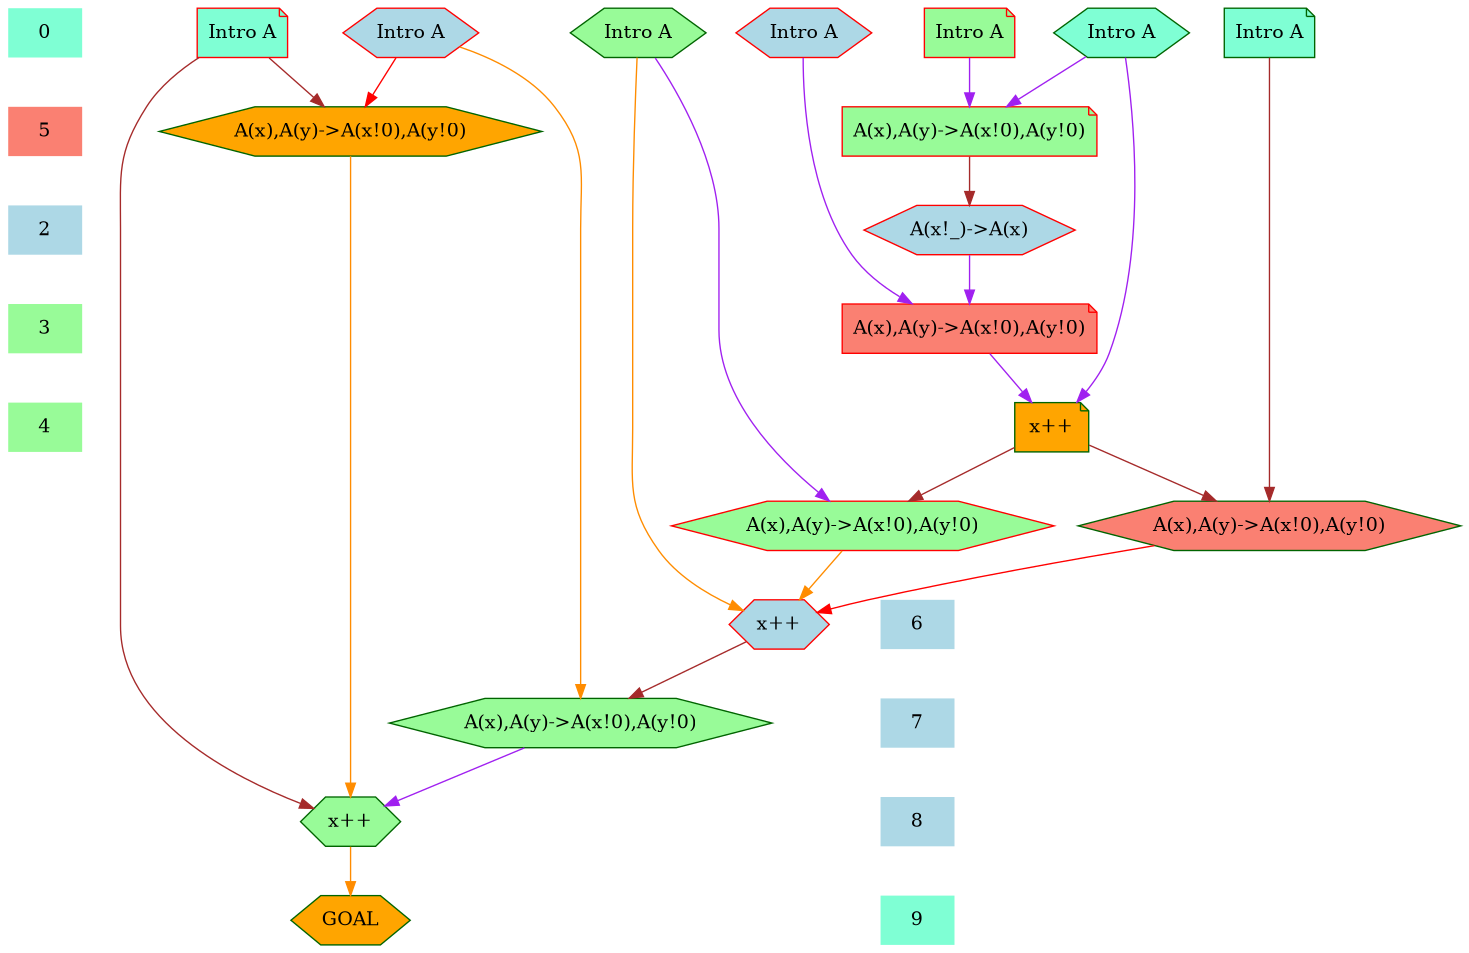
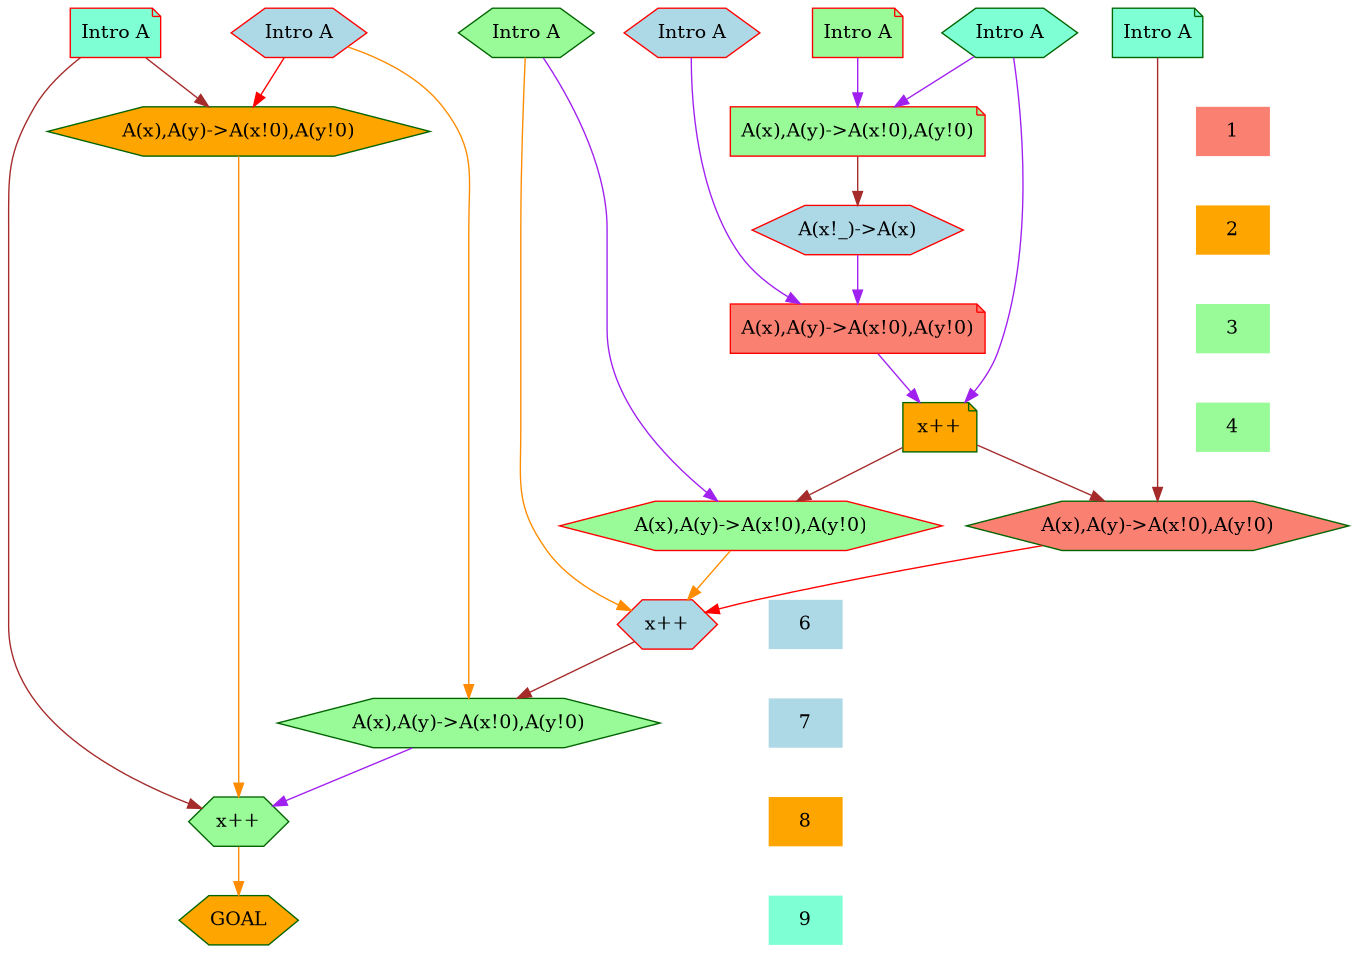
  digraph {
    ranksep=.5
    node [color=darkgreen fillcolor=lightblue shape=hexagon style=filled]
    edge [color=purple]
-   0 [fillcolor=aquamarine shape=plaintext]
    n2 [color=red label="Intro A"]
    n3 [color=red label="Intro A"]
    n4 [color=red fillcolor=palegreen label="Intro A" shape=note]
    n5 [fillcolor=palegreen label="Intro A"]
    n6 [fillcolor=aquamarine label="Intro A"]
    n7 [fillcolor=aquamarine label="Intro A" shape=note]
    n8 [color=red fillcolor=aquamarine label="Intro A" shape=note]
-   1 [color=red fillcolor=salmon shape=plaintext label=5]
+   1 [color=red fillcolor=salmon shape=plaintext]
    n10 [color=red fillcolor=palegreen label="A(x),A(y)->A(x!0),A(y!0)" shape=note]
    n11 [fillcolor=orange label="A(x),A(y)->A(x!0),A(y!0)"]
-   2 [shape=plaintext]
+   2 [fillcolor=orange shape=plaintext]
    n13 [color=red label="A(x!_)->A(x)"]
    3 [fillcolor=palegreen shape=plaintext]
    n15 [color=red fillcolor=salmon label="A(x),A(y)->A(x!0),A(y!0)" shape=note]
    4 [color=red fillcolor=palegreen shape=plaintext]
    n17 [fillcolor=orange label="x++" shape=note]
    n18 [fillcolor=salmon label="A(x),A(y)->A(x!0),A(y!0)"]
    n19 [color=red fillcolor=palegreen label="A(x),A(y)->A(x!0),A(y!0)"]
    6 [shape=plaintext]
    n21 [color=red label="x++"]
    7 [color=red shape=plaintext]
    n23 [fillcolor=palegreen label="A(x),A(y)->A(x!0),A(y!0)"]
-   8 [shape=plaintext]
+   8 [fillcolor=orange shape=plaintext]
    n25 [fillcolor=palegreen label="x++"]
    9 [fillcolor=aquamarine shape=plaintext]
    n27 [fillcolor=orange label=GOAL]
    subgraph sub_1 {
      rank=same
-     0
      n2
      n3
      n4
      n5
      n6
      n7
      n8
    }
    subgraph sub_2 {
      rank=same
      1
      n10
      n11
    }
    subgraph sub_3 {
      rank=same
      2
      n13
    }
    subgraph sub_4 {
      rank=same
      3
      n15
    }
    subgraph sub_5 {
      rank=same
      4
      n17
    }
    subgraph sub_6 {
      rank=same
      n18
      n19
    }
    subgraph sub_7 {
      rank=same
      6
      n21
    }
    subgraph sub_8 {
      rank=same
      7
      n23
    }
    subgraph sub_9 {
      rank=same
      8
      n25
    }
    subgraph sub_10 {
      rank=same
      9
      n27
    }
-   0 -> 1 [style=invis color=""]
    n2 -> n11 [color=red]
    n2 -> n23 [color=darkorange]
    n3 -> n15
    n4 -> n10
    n5 -> n19
    n5 -> n21 [color=darkorange]
    n6 -> n10
    n6 -> n17
    n7 -> n18 [color=brown]
    n8 -> n11 [color=brown]
    n8 -> n25 [color=brown]
    1 -> 2 [style=invis color=""]
    n10 -> n13 [color=brown]
    n11 -> n25 [color=darkorange]
    2 -> 3 [style=invis color=""]
    n13 -> n15
    3 -> 4 [style=invis color=""]
    n15 -> n17
    n17 -> n18 [color=brown]
    n17 -> n19 [color=brown]
    n18 -> n21 [color=red]
    n19 -> n21 [color=darkorange]
    6 -> 7 [style=invis color=""]
    n21 -> n23 [color=brown]
    7 -> 8 [style=invis color=""]
    n23 -> n25
    8 -> 9 [style=invis color=""]
    n25 -> n27 [color=darkorange]
  }
